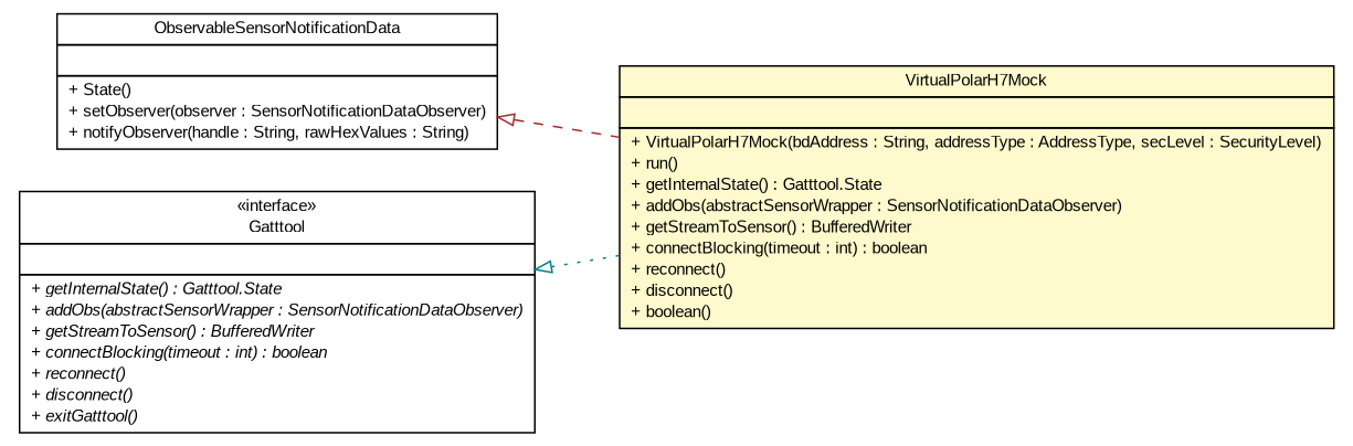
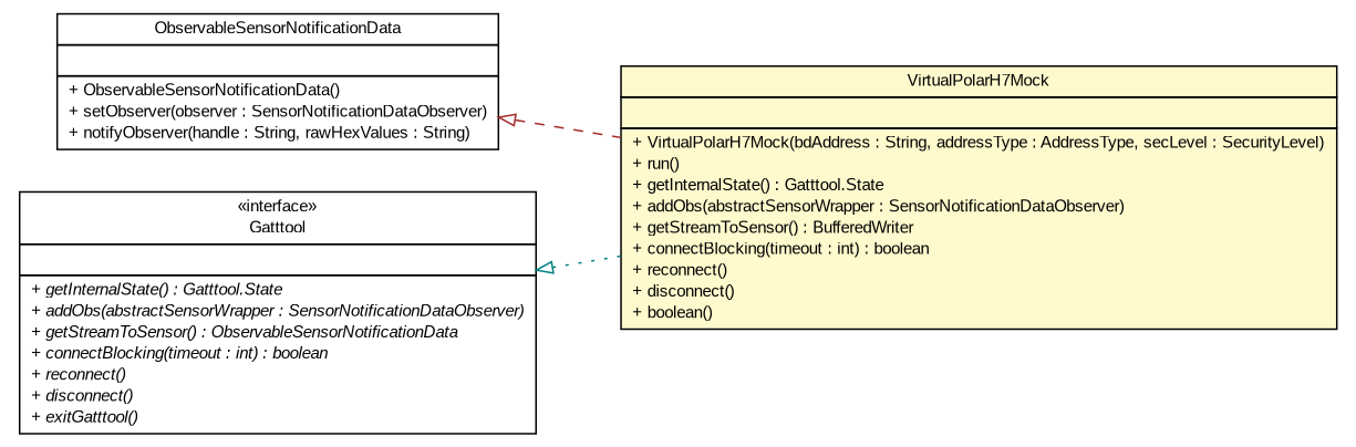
  digraph {
    nodesep=0.25
    rankdir=LR
    ranksep=0.5
    node [fontcolor=black fontname=arial fontsize=10.0 shape=plaintext]
    edge [arrowtail=empty dir=back fontname=arial fontsize=10 headport=p labelfontname=arial labelfontsize=10 tailport=p]
-   n1 [label=<<table title="de.fhg.fit.biomos.sensorplatform.sensorwrapper.ObservableSensorNotificationData" border="0" cellborder="1" cellspacing="0" cellpadding="2" port="p" href="../sensorwrapper/ObservableSensorNotificationData.html"> 		<tr><td><table border="0" cellspacing="0" cellpadding="1"> <tr><td align="center" balign="center"> ObservableSensorNotificationData </td></tr> 		</table></td></tr> 		<tr><td><table border="0" cellspacing="0" cellpadding="1"> <tr><td align="left" balign="left">  </td></tr> 		</table></td></tr> 		<tr><td><table border="0" cellspacing="0" cellpadding="1"> <tr><td align="left" balign="left"> + State() </td></tr> <tr><td align="left" balign="left"> + setObserver(observer : SensorNotificationDataObserver) </td></tr> <tr><td align="left" balign="left"> + notifyObserver(handle : String, rawHexValues : String) </td></tr> 		</table></td></tr> 		</table>>]
+   n1 [label=<<table title="de.fhg.fit.biomos.sensorplatform.sensorwrapper.ObservableSensorNotificationData" border="0" cellborder="1" cellspacing="0" cellpadding="2" port="p" href="../sensorwrapper/ObservableSensorNotificationData.html"> 		<tr><td><table border="0" cellspacing="0" cellpadding="1"> <tr><td align="center" balign="center"> ObservableSensorNotificationData </td></tr> 		</table></td></tr> 		<tr><td><table border="0" cellspacing="0" cellpadding="1"> <tr><td align="left" balign="left">  </td></tr> 		</table></td></tr> 		<tr><td><table border="0" cellspacing="0" cellpadding="1"> <tr><td align="left" balign="left"> + ObservableSensorNotificationData() </td></tr> <tr><td align="left" balign="left"> + setObserver(observer : SensorNotificationDataObserver) </td></tr> <tr><td align="left" balign="left"> + notifyObserver(handle : String, rawHexValues : String) </td></tr> 		</table></td></tr> 		</table>>]
    n2 [label=<<table title="de.fhg.fit.biomos.sensorplatform.tools.VirtualPolarH7Mock" border="0" cellborder="1" cellspacing="0" cellpadding="2" port="p" bgcolor="lemonChiffon" href="./VirtualPolarH7Mock.html"> 		<tr><td><table border="0" cellspacing="0" cellpadding="1"> <tr><td align="center" balign="center"> VirtualPolarH7Mock </td></tr> 		</table></td></tr> 		<tr><td><table border="0" cellspacing="0" cellpadding="1"> <tr><td align="left" balign="left">  </td></tr> 		</table></td></tr> 		<tr><td><table border="0" cellspacing="0" cellpadding="1"> <tr><td align="left" balign="left"> + VirtualPolarH7Mock(bdAddress : String, addressType : AddressType, secLevel : SecurityLevel) </td></tr> <tr><td align="left" balign="left"> + run() </td></tr> <tr><td align="left" balign="left"> + getInternalState() : Gatttool.State </td></tr> <tr><td align="left" balign="left"> + addObs(abstractSensorWrapper : SensorNotificationDataObserver) </td></tr> <tr><td align="left" balign="left"> + getStreamToSensor() : BufferedWriter </td></tr> <tr><td align="left" balign="left"> + connectBlocking(timeout : int) : boolean </td></tr> <tr><td align="left" balign="left"> + reconnect() </td></tr> <tr><td align="left" balign="left"> + disconnect() </td></tr> <tr><td align="left" balign="left"> + boolean() </td></tr> 		</table></td></tr> 		</table>>]
-   n3 [label=<<table title="de.fhg.fit.biomos.sensorplatform.tools.Gatttool" border="0" cellborder="1" cellspacing="0" cellpadding="2" port="p" href="./Gatttool.html"> 		<tr><td><table border="0" cellspacing="0" cellpadding="1"> <tr><td align="center" balign="center"> &#171;interface&#187; </td></tr> <tr><td align="center" balign="center"> Gatttool </td></tr> 		</table></td></tr> 		<tr><td><table border="0" cellspacing="0" cellpadding="1"> <tr><td align="left" balign="left">  </td></tr> 		</table></td></tr> 		<tr><td><table border="0" cellspacing="0" cellpadding="1"> <tr><td align="left" balign="left"><font face="arial italic" point-size="10.0"> + getInternalState() : Gatttool.State </font></td></tr> <tr><td align="left" balign="left"><font face="arial italic" point-size="10.0"> + addObs(abstractSensorWrapper : SensorNotificationDataObserver) </font></td></tr> <tr><td align="left" balign="left"><font face="arial italic" point-size="10.0"> + getStreamToSensor() : BufferedWriter </font></td></tr> <tr><td align="left" balign="left"><font face="arial italic" point-size="10.0"> + connectBlocking(timeout : int) : boolean </font></td></tr> <tr><td align="left" balign="left"><font face="arial italic" point-size="10.0"> + reconnect() </font></td></tr> <tr><td align="left" balign="left"><font face="arial italic" point-size="10.0"> + disconnect() </font></td></tr> <tr><td align="left" balign="left"><font face="arial italic" point-size="10.0"> + exitGatttool() </font></td></tr> 		</table></td></tr> 		</table>>]
+   n3 [label=<<table title="de.fhg.fit.biomos.sensorplatform.tools.Gatttool" border="0" cellborder="1" cellspacing="0" cellpadding="2" port="p" href="./Gatttool.html"> 		<tr><td><table border="0" cellspacing="0" cellpadding="1"> <tr><td align="center" balign="center"> &#171;interface&#187; </td></tr> <tr><td align="center" balign="center"> Gatttool </td></tr> 		</table></td></tr> 		<tr><td><table border="0" cellspacing="0" cellpadding="1"> <tr><td align="left" balign="left">  </td></tr> 		</table></td></tr> 		<tr><td><table border="0" cellspacing="0" cellpadding="1"> <tr><td align="left" balign="left"><font face="arial italic" point-size="10.0"> + getInternalState() : Gatttool.State </font></td></tr> <tr><td align="left" balign="left"><font face="arial italic" point-size="10.0"> + addObs(abstractSensorWrapper : SensorNotificationDataObserver) </font></td></tr> <tr><td align="left" balign="left"><font face="arial italic" point-size="10.0"> + getStreamToSensor() : ObservableSensorNotificationData </font></td></tr> <tr><td align="left" balign="left"><font face="arial italic" point-size="10.0"> + connectBlocking(timeout : int) : boolean </font></td></tr> <tr><td align="left" balign="left"><font face="arial italic" point-size="10.0"> + reconnect() </font></td></tr> <tr><td align="left" balign="left"><font face="arial italic" point-size="10.0"> + disconnect() </font></td></tr> <tr><td align="left" balign="left"><font face="arial italic" point-size="10.0"> + exitGatttool() </font></td></tr> 		</table></td></tr> 		</table>>]
    n1 -> n2 [color=brown style=dashed]
    n3 -> n2 [color=teal style=dotted]
  }
